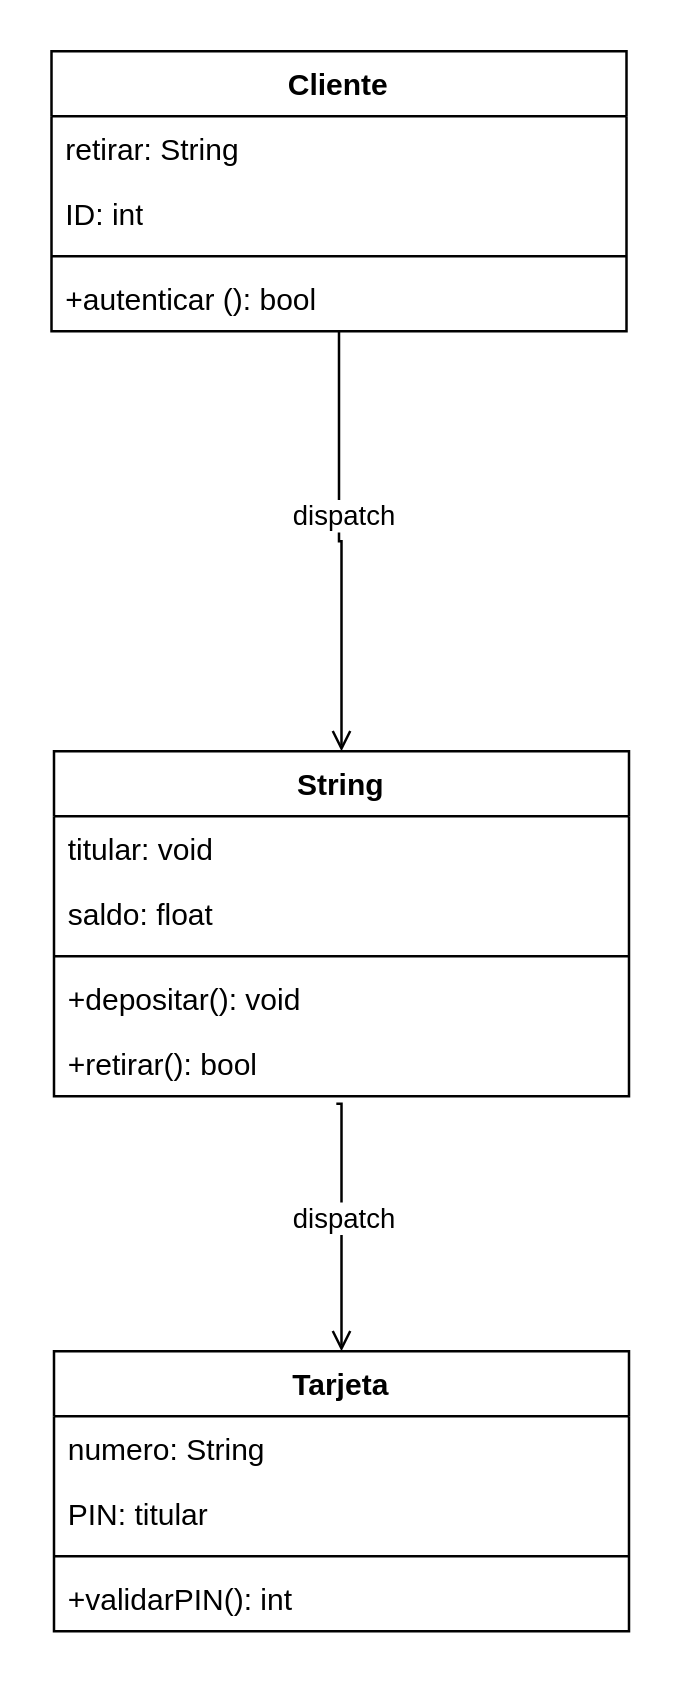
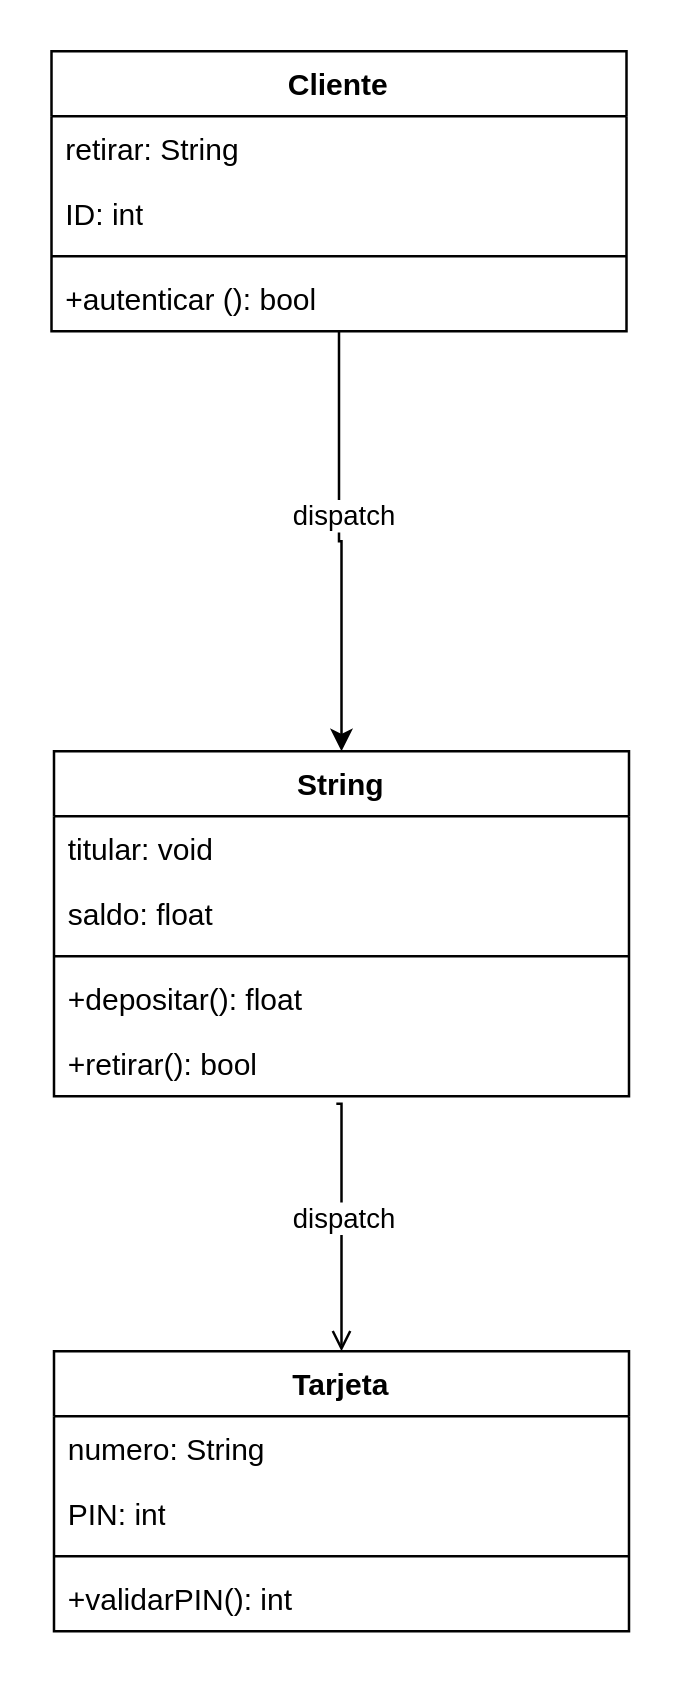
  <mxCell id="0" />
  <mxCell id="1" parent="0" />
- <mxCell id="2" style="edgeStyle=orthogonalEdgeStyle;rounded=0;orthogonalLoop=1;jettySize=auto;html=1;exitX=0.5;exitY=1;exitDx=0;exitDy=0;entryX=0.5;entryY=0;entryDx=0;entryDy=0;endArrow=open;" edge="1" parent="1" source="4" target="9"><mxGeometry relative="1" as="geometry" /></mxCell>
+ <mxCell id="2" style="edgeStyle=orthogonalEdgeStyle;rounded=0;orthogonalLoop=1;jettySize=auto;html=1;exitX=0.5;exitY=1;exitDx=0;exitDy=0;entryX=0.5;entryY=0;entryDx=0;entryDy=0;" edge="1" parent="1" source="4" target="9"><mxGeometry relative="1" as="geometry" /></mxCell>
  <mxCell id="3" value="dispatch" style="edgeLabel;html=1;align=center;verticalAlign=middle;resizable=0;points=[];" vertex="1" connectable="0" parent="2"><mxGeometry x="-0.14" y="1" relative="1" as="geometry"><mxPoint as="offset" /></mxGeometry></mxCell>
  <mxCell id="4" value="Cliente" style="swimlane;fontStyle=1;align=center;verticalAlign=top;childLayout=stackLayout;horizontal=1;startSize=26;horizontalStack=0;resizeParent=1;resizeParentMax=0;resizeLast=0;collapsible=1;marginBottom=0;whiteSpace=wrap;html=1;" vertex="1" parent="1"><mxGeometry x="20" y="20" width="230" height="112" as="geometry" /></mxCell>
  <mxCell id="5" value="retirar: String" style="text;strokeColor=none;fillColor=none;align=left;verticalAlign=top;spacingLeft=4;spacingRight=4;overflow=hidden;rotatable=0;points=[[0,0.5],[1,0.5]];portConstraint=eastwest;whiteSpace=wrap;html=1;" vertex="1" parent="4"><mxGeometry y="26" width="230" height="26" as="geometry" /></mxCell>
  <mxCell id="6" value="ID: int" style="text;strokeColor=none;fillColor=none;align=left;verticalAlign=top;spacingLeft=4;spacingRight=4;overflow=hidden;rotatable=0;points=[[0,0.5],[1,0.5]];portConstraint=eastwest;whiteSpace=wrap;html=1;" vertex="1" parent="4"><mxGeometry y="52" width="230" height="26" as="geometry" /></mxCell>
  <mxCell id="7" value="" style="line;strokeWidth=1;fillColor=none;align=left;verticalAlign=middle;spacingTop=-1;spacingLeft=3;spacingRight=3;rotatable=0;labelPosition=right;points=[];portConstraint=eastwest;strokeColor=inherit;" vertex="1" parent="4"><mxGeometry y="78" width="230" height="8" as="geometry" /></mxCell>
  <mxCell id="8" value="+autenticar (): bool" style="text;strokeColor=none;fillColor=none;align=left;verticalAlign=top;spacingLeft=4;spacingRight=4;overflow=hidden;rotatable=0;points=[[0,0.5],[1,0.5]];portConstraint=eastwest;whiteSpace=wrap;html=1;" vertex="1" parent="4"><mxGeometry y="86" width="230" height="26" as="geometry" /></mxCell>
  <mxCell id="9" value="String" style="swimlane;fontStyle=1;align=center;verticalAlign=top;childLayout=stackLayout;horizontal=1;startSize=26;horizontalStack=0;resizeParent=1;resizeParentMax=0;resizeLast=0;collapsible=1;marginBottom=0;whiteSpace=wrap;html=1;" vertex="1" parent="1"><mxGeometry x="21" y="300" width="230" height="138" as="geometry" /></mxCell>
  <mxCell id="10" value="titular: void" style="text;strokeColor=none;fillColor=none;align=left;verticalAlign=top;spacingLeft=4;spacingRight=4;overflow=hidden;rotatable=0;points=[[0,0.5],[1,0.5]];portConstraint=eastwest;whiteSpace=wrap;html=1;" vertex="1" parent="9"><mxGeometry y="26" width="230" height="26" as="geometry" /></mxCell>
  <mxCell id="11" value="saldo: float" style="text;strokeColor=none;fillColor=none;align=left;verticalAlign=top;spacingLeft=4;spacingRight=4;overflow=hidden;rotatable=0;points=[[0,0.5],[1,0.5]];portConstraint=eastwest;whiteSpace=wrap;html=1;" vertex="1" parent="9"><mxGeometry y="52" width="230" height="26" as="geometry" /></mxCell>
  <mxCell id="12" value="" style="line;strokeWidth=1;fillColor=none;align=left;verticalAlign=middle;spacingTop=-1;spacingLeft=3;spacingRight=3;rotatable=0;labelPosition=right;points=[];portConstraint=eastwest;strokeColor=inherit;" vertex="1" parent="9"><mxGeometry y="78" width="230" height="8" as="geometry" /></mxCell>
- <mxCell id="13" value="+depositar(): void" style="text;strokeColor=none;fillColor=none;align=left;verticalAlign=top;spacingLeft=4;spacingRight=4;overflow=hidden;rotatable=0;points=[[0,0.5],[1,0.5]];portConstraint=eastwest;whiteSpace=wrap;html=1;" vertex="1" parent="9"><mxGeometry y="86" width="230" height="26" as="geometry" /></mxCell>
+ <mxCell id="13" value="+depositar(): float" style="text;strokeColor=none;fillColor=none;align=left;verticalAlign=top;spacingLeft=4;spacingRight=4;overflow=hidden;rotatable=0;points=[[0,0.5],[1,0.5]];portConstraint=eastwest;whiteSpace=wrap;html=1;" vertex="1" parent="9"><mxGeometry y="86" width="230" height="26" as="geometry" /></mxCell>
  <mxCell id="14" value="+retirar(): bool" style="text;strokeColor=none;fillColor=none;align=left;verticalAlign=top;spacingLeft=4;spacingRight=4;overflow=hidden;rotatable=0;points=[[0,0.5],[1,0.5]];portConstraint=eastwest;whiteSpace=wrap;html=1;" vertex="1" parent="9"><mxGeometry y="112" width="230" height="26" as="geometry" /></mxCell>
  <mxCell id="15" value="Tarjeta" style="swimlane;fontStyle=1;align=center;verticalAlign=top;childLayout=stackLayout;horizontal=1;startSize=26;horizontalStack=0;resizeParent=1;resizeParentMax=0;resizeLast=0;collapsible=1;marginBottom=0;whiteSpace=wrap;html=1;" vertex="1" parent="1"><mxGeometry x="21" y="540" width="230" height="112" as="geometry" /></mxCell>
  <mxCell id="16" value="numero: String" style="text;strokeColor=none;fillColor=none;align=left;verticalAlign=top;spacingLeft=4;spacingRight=4;overflow=hidden;rotatable=0;points=[[0,0.5],[1,0.5]];portConstraint=eastwest;whiteSpace=wrap;html=1;" vertex="1" parent="15"><mxGeometry y="26" width="230" height="26" as="geometry" /></mxCell>
- <mxCell id="17" value="PIN: titular" style="text;strokeColor=none;fillColor=none;align=left;verticalAlign=top;spacingLeft=4;spacingRight=4;overflow=hidden;rotatable=0;points=[[0,0.5],[1,0.5]];portConstraint=eastwest;whiteSpace=wrap;html=1;" vertex="1" parent="15"><mxGeometry y="52" width="230" height="26" as="geometry" /></mxCell>
+ <mxCell id="17" value="PIN: int" style="text;strokeColor=none;fillColor=none;align=left;verticalAlign=top;spacingLeft=4;spacingRight=4;overflow=hidden;rotatable=0;points=[[0,0.5],[1,0.5]];portConstraint=eastwest;whiteSpace=wrap;html=1;" vertex="1" parent="15"><mxGeometry y="52" width="230" height="26" as="geometry" /></mxCell>
  <mxCell id="18" value="" style="line;strokeWidth=1;fillColor=none;align=left;verticalAlign=middle;spacingTop=-1;spacingLeft=3;spacingRight=3;rotatable=0;labelPosition=right;points=[];portConstraint=eastwest;strokeColor=inherit;" vertex="1" parent="15"><mxGeometry y="78" width="230" height="8" as="geometry" /></mxCell>
  <mxCell id="19" value="+validarPIN(): int" style="text;strokeColor=none;fillColor=none;align=left;verticalAlign=top;spacingLeft=4;spacingRight=4;overflow=hidden;rotatable=0;points=[[0,0.5],[1,0.5]];portConstraint=eastwest;whiteSpace=wrap;html=1;" vertex="1" parent="15"><mxGeometry y="86" width="230" height="26" as="geometry" /></mxCell>
  <mxCell id="20" style="edgeStyle=orthogonalEdgeStyle;rounded=0;orthogonalLoop=1;jettySize=auto;html=1;entryX=0.5;entryY=0;entryDx=0;entryDy=0;exitX=0.491;exitY=1.115;exitDx=0;exitDy=0;exitPerimeter=0;endArrow=open;" edge="1" parent="1" source="14" target="15"><mxGeometry relative="1" as="geometry"><mxPoint x="221" y="451" as="sourcePoint" /><Array as="points"><mxPoint x="136" y="441" /></Array></mxGeometry></mxCell>
  <mxCell id="21" value="dispatch" style="edgeLabel;html=1;align=center;verticalAlign=middle;resizable=0;points=[];" vertex="1" connectable="0" parent="20"><mxGeometry x="-0.051" relative="1" as="geometry"><mxPoint as="offset" /></mxGeometry></mxCell>
